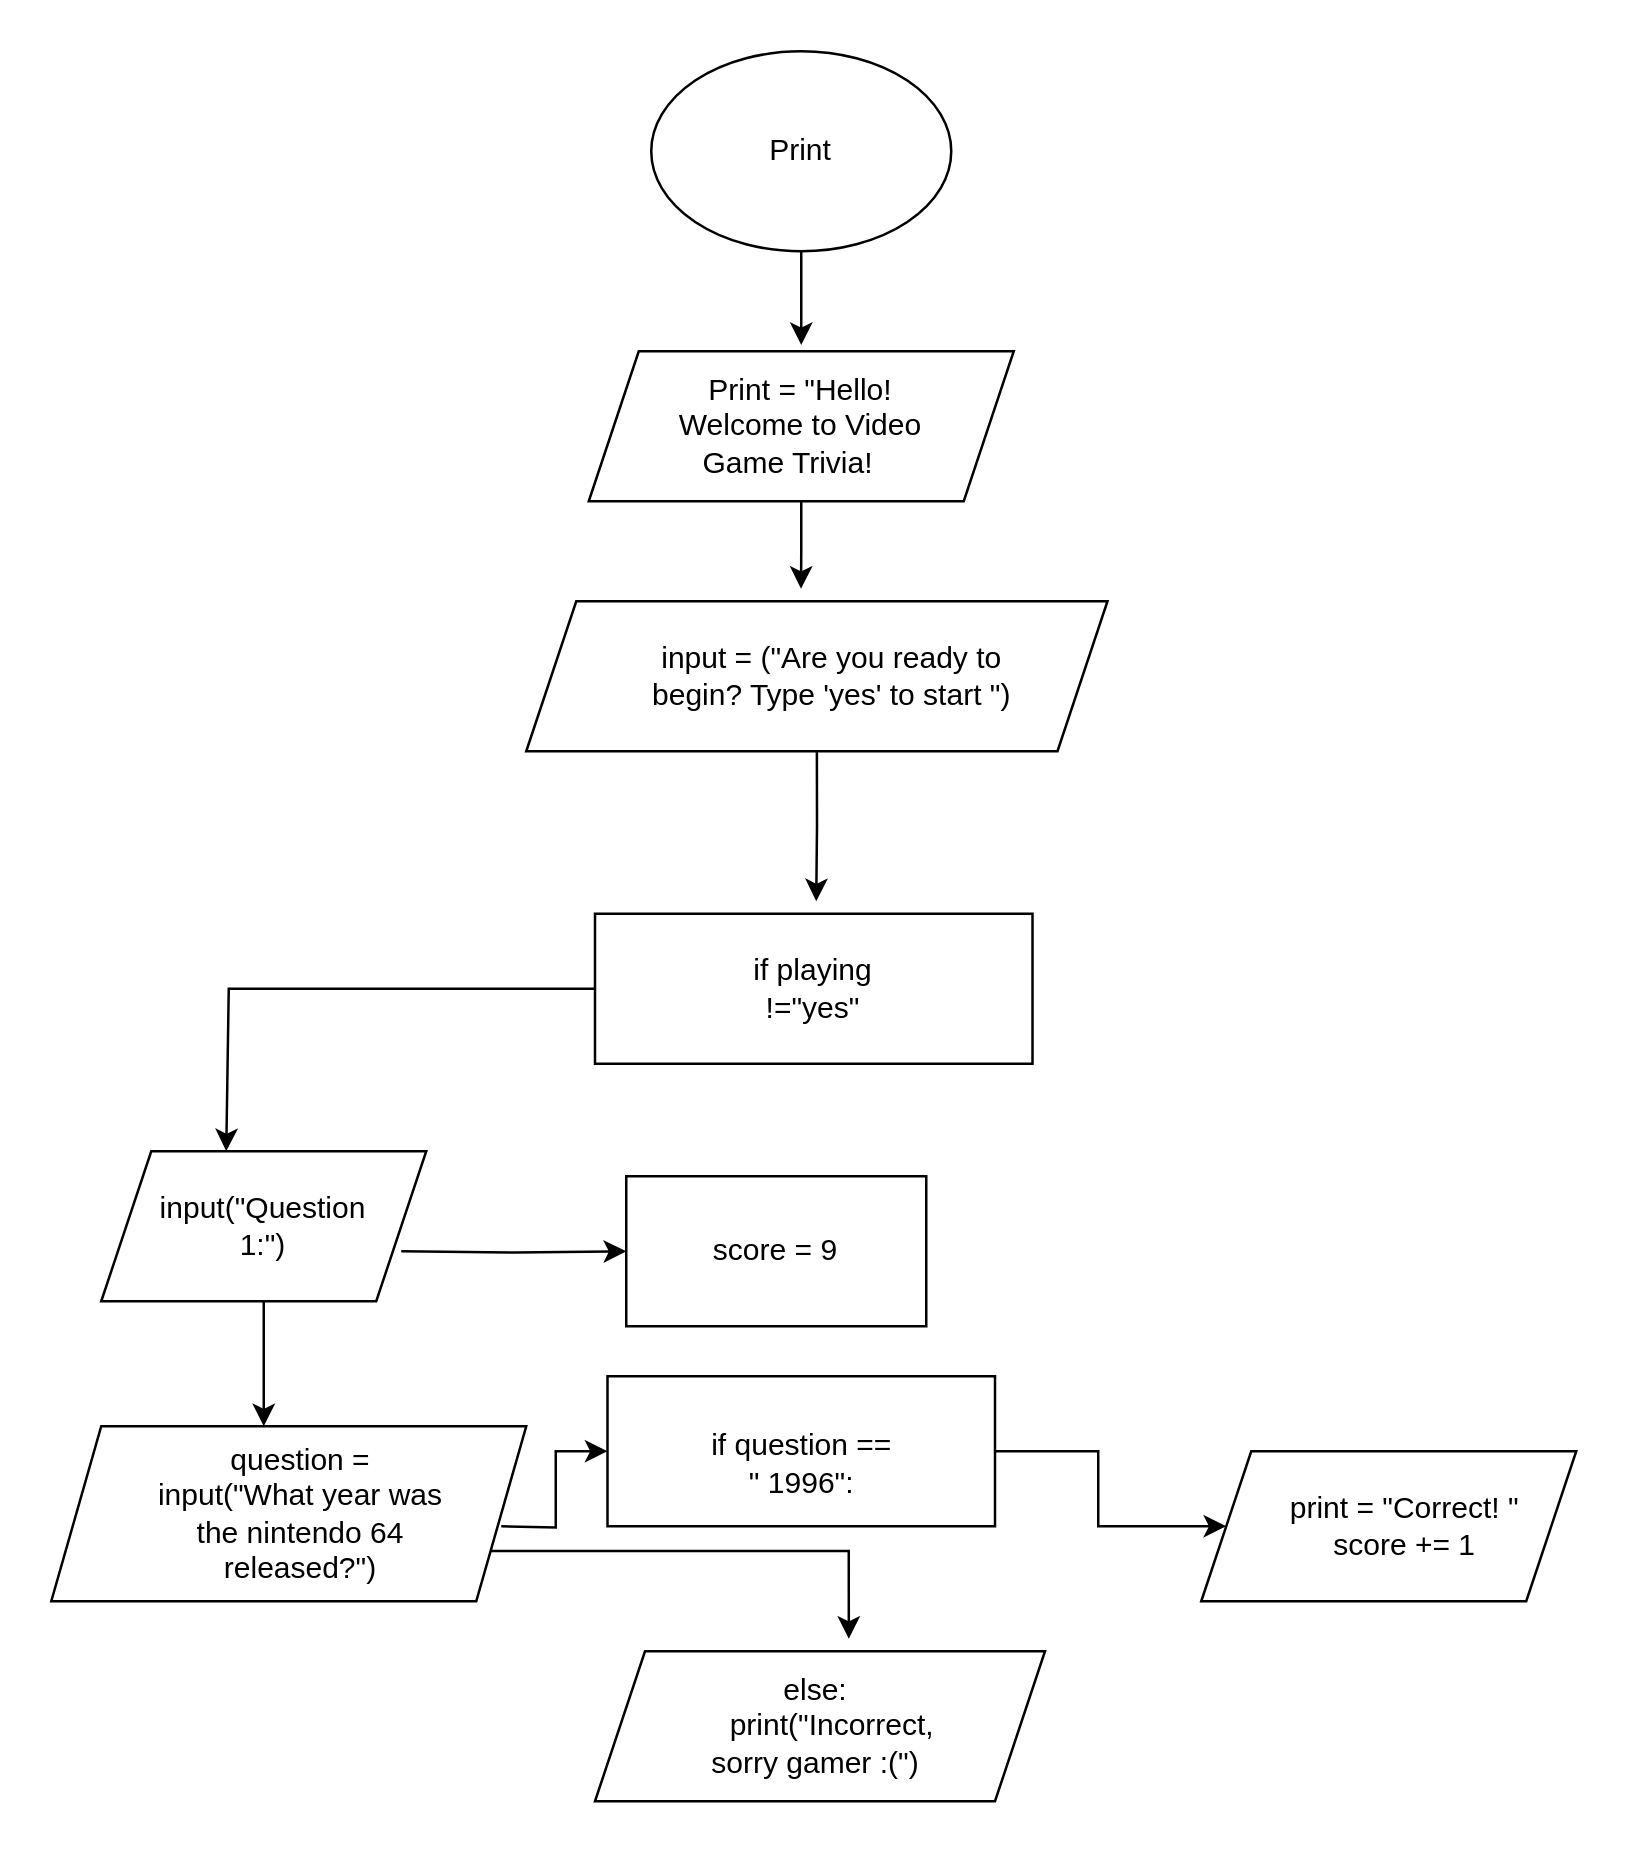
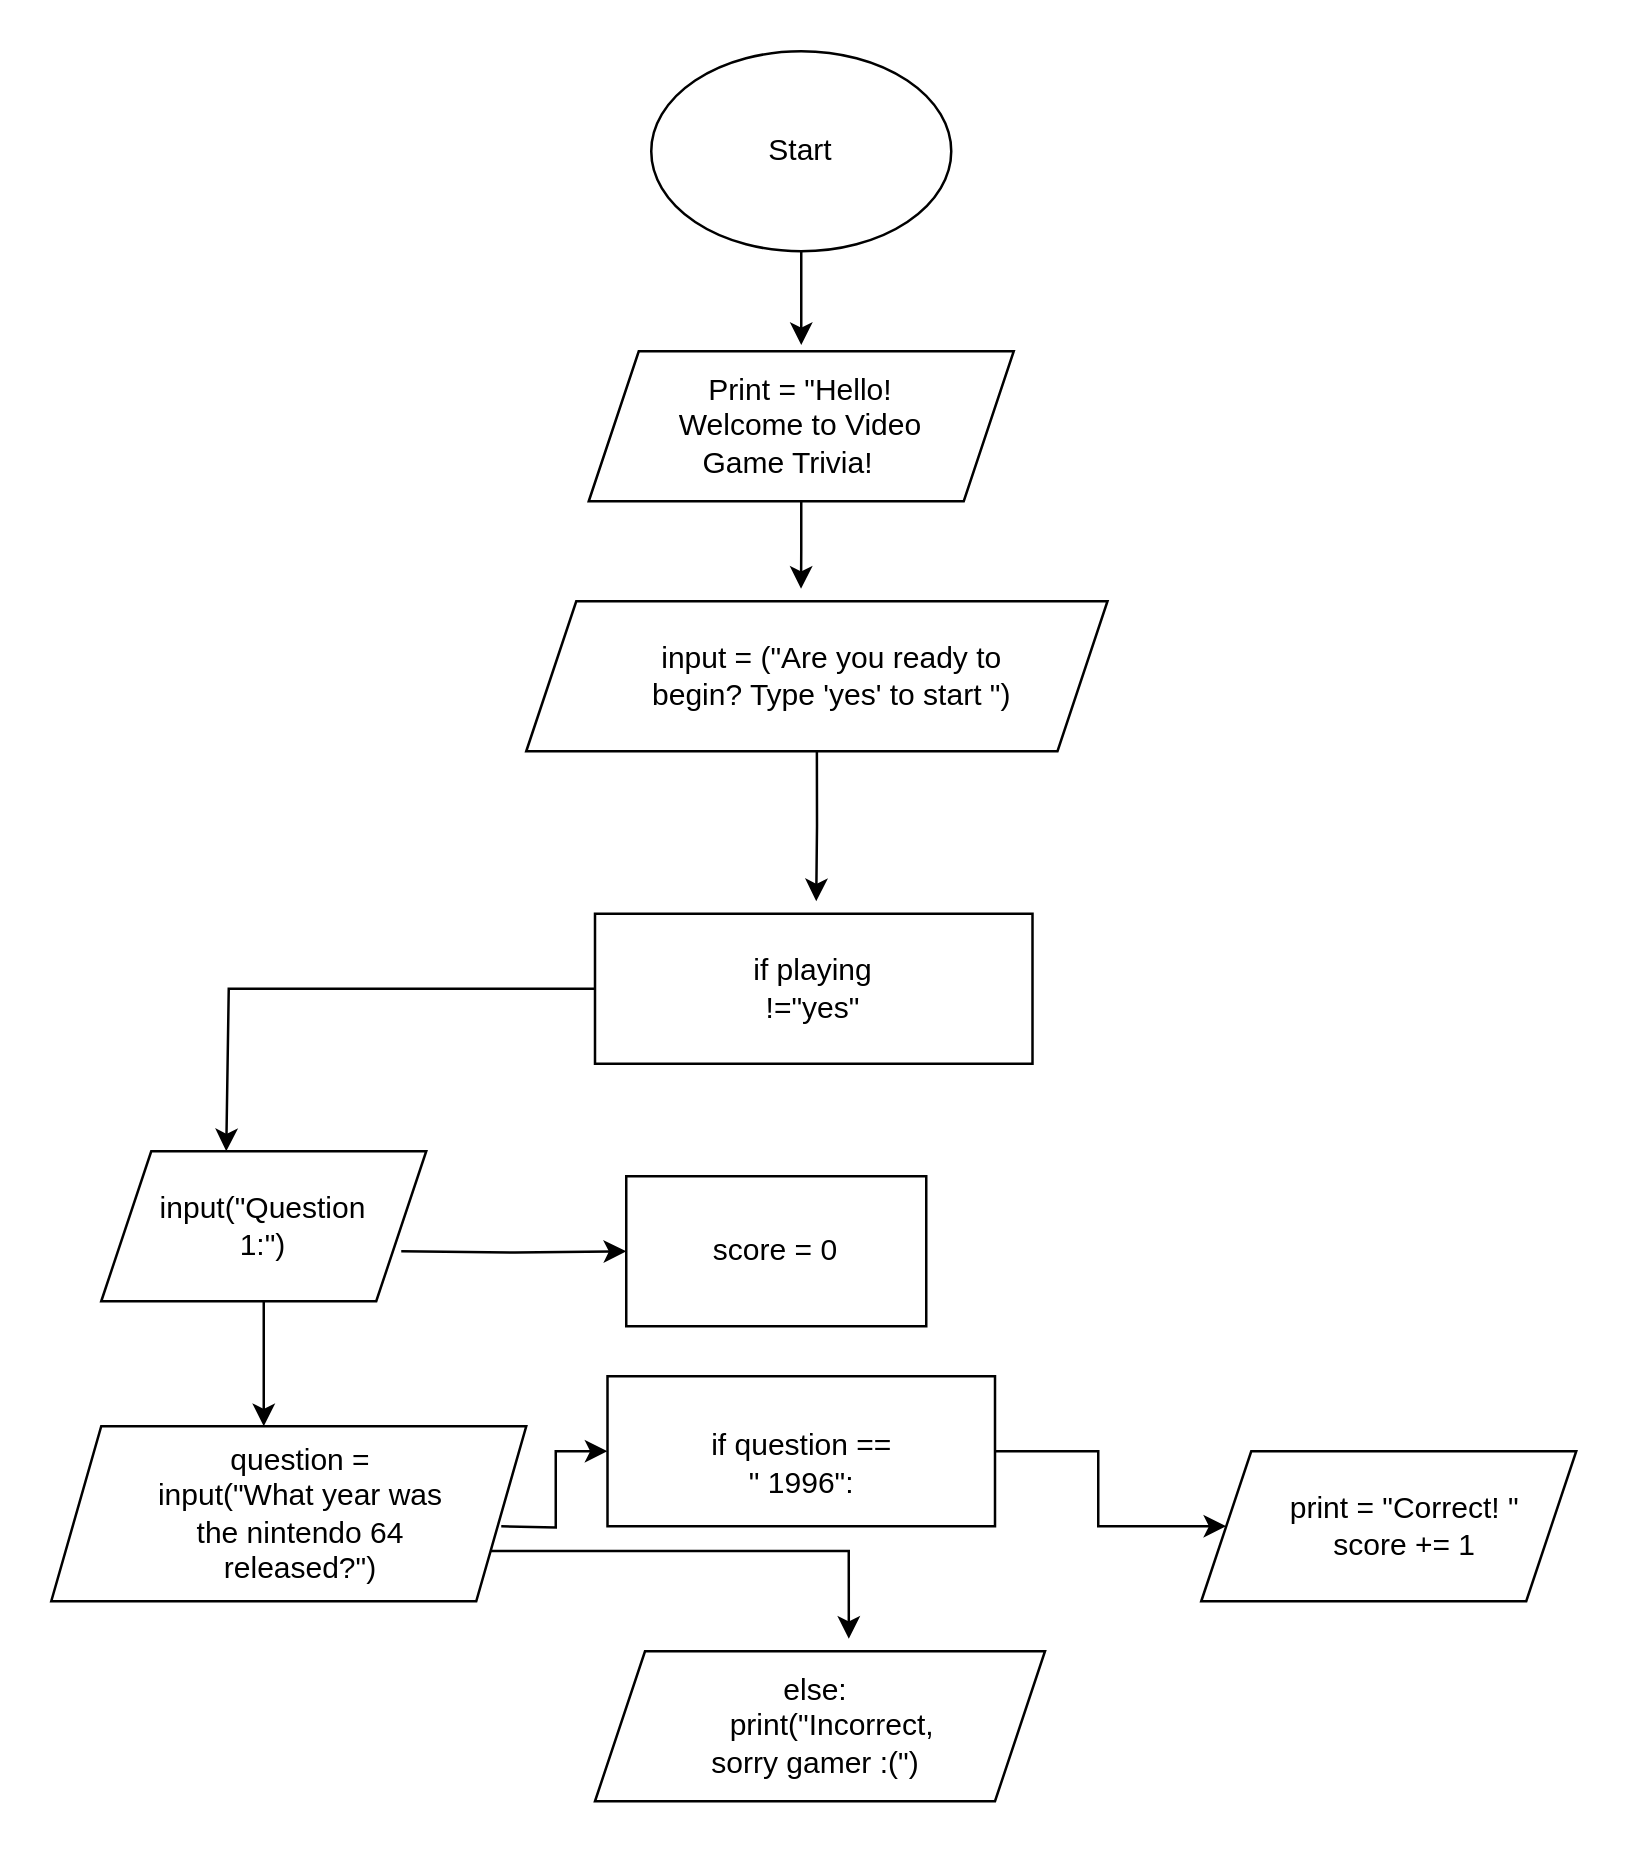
  <mxCell id="0" />
  <mxCell id="1" parent="0" />
  <mxCell id="2" style="edgeStyle=orthogonalEdgeStyle;rounded=0;orthogonalLoop=1;jettySize=auto;html=1;" edge="1" parent="1" source="3" target="6"><mxGeometry relative="1" as="geometry" /></mxCell>
  <mxCell id="3" value="" style="ellipse;whiteSpace=wrap;html=1;" vertex="1" parent="1"><mxGeometry x="260" y="20" width="120" height="80" as="geometry" /></mxCell>
- <mxCell id="4" value="Print" style="text;html=1;align=center;verticalAlign=middle;whiteSpace=wrap;rounded=0;" vertex="1" parent="1"><mxGeometry x="290" y="45" width="60" height="30" as="geometry" /></mxCell>
+ <mxCell id="4" value="Start" style="text;html=1;align=center;verticalAlign=middle;whiteSpace=wrap;rounded=0;" vertex="1" parent="1"><mxGeometry x="290" y="45" width="60" height="30" as="geometry" /></mxCell>
  <mxCell id="5" value="" style="shape=parallelogram;perimeter=parallelogramPerimeter;whiteSpace=wrap;html=1;fixedSize=1;" vertex="1" parent="1"><mxGeometry x="235" y="140" width="170" height="60" as="geometry" /></mxCell>
  <mxCell id="6" value="Print = &quot;Hello! Welcome to Video Game Trivia!&amp;nbsp; &amp;nbsp;" style="text;html=1;align=center;verticalAlign=middle;whiteSpace=wrap;rounded=0;" vertex="1" parent="1"><mxGeometry x="265" y="137.5" width="110" height="65" as="geometry" /></mxCell>
  <mxCell id="7" style="edgeStyle=orthogonalEdgeStyle;rounded=0;orthogonalLoop=1;jettySize=auto;html=1;entryX=0.526;entryY=-0.083;entryDx=0;entryDy=0;entryPerimeter=0;" edge="1" parent="1" source="5"><mxGeometry relative="1" as="geometry"><mxPoint x="319.91" y="235.02" as="targetPoint" /></mxGeometry></mxCell>
  <mxCell id="8" style="edgeStyle=orthogonalEdgeStyle;rounded=0;orthogonalLoop=1;jettySize=auto;html=1;" edge="1" parent="1" source="9"><mxGeometry relative="1" as="geometry"><mxPoint x="90" y="460" as="targetPoint" /><Array as="points"><mxPoint x="91" y="395" /></Array></mxGeometry></mxCell>
  <mxCell id="9" value="" style="rounded=0;whiteSpace=wrap;html=1;" vertex="1" parent="1"><mxGeometry x="237.5" y="365" width="175" height="60" as="geometry" /></mxCell>
  <mxCell id="10" value="if playing !=&quot;yes&quot;" style="text;html=1;align=center;verticalAlign=middle;whiteSpace=wrap;rounded=0;" vertex="1" parent="1"><mxGeometry x="295" y="380" width="60" height="30" as="geometry" /></mxCell>
  <mxCell id="11" style="edgeStyle=orthogonalEdgeStyle;rounded=0;orthogonalLoop=1;jettySize=auto;html=1;exitX=1;exitY=0.5;exitDx=0;exitDy=0;entryX=0;entryY=0.5;entryDx=0;entryDy=0;" edge="1" parent="1" target="12"><mxGeometry relative="1" as="geometry"><mxPoint x="160" y="500" as="sourcePoint" /></mxGeometry></mxCell>
  <mxCell id="12" value="" style="rounded=0;whiteSpace=wrap;html=1;" vertex="1" parent="1"><mxGeometry x="250" y="470" width="120" height="60" as="geometry" /></mxCell>
- <mxCell id="13" value="score = 9" style="text;html=1;align=center;verticalAlign=middle;whiteSpace=wrap;rounded=0;" vertex="1" parent="1"><mxGeometry x="280" y="485" width="60" height="30" as="geometry" /></mxCell>
+ <mxCell id="13" value="score = 0" style="text;html=1;align=center;verticalAlign=middle;whiteSpace=wrap;rounded=0;" vertex="1" parent="1"><mxGeometry x="280" y="485" width="60" height="30" as="geometry" /></mxCell>
  <mxCell id="14" style="edgeStyle=orthogonalEdgeStyle;rounded=0;orthogonalLoop=1;jettySize=auto;html=1;entryX=0;entryY=0.5;entryDx=0;entryDy=0;" edge="1" parent="1" target="16"><mxGeometry relative="1" as="geometry"><mxPoint x="200" y="610" as="sourcePoint" /></mxGeometry></mxCell>
  <mxCell id="15" style="edgeStyle=orthogonalEdgeStyle;rounded=0;orthogonalLoop=1;jettySize=auto;html=1;" edge="1" parent="1" source="16" target="26"><mxGeometry relative="1" as="geometry"><mxPoint x="460" y="610" as="targetPoint" /></mxGeometry></mxCell>
  <mxCell id="16" value="" style="rounded=0;whiteSpace=wrap;html=1;" vertex="1" parent="1"><mxGeometry x="242.5" y="550" width="155" height="60" as="geometry" /></mxCell>
  <mxCell id="17" value="if question == &quot; 1996&quot;:" style="text;html=1;align=center;verticalAlign=middle;whiteSpace=wrap;rounded=0;" vertex="1" parent="1"><mxGeometry x="282.5" y="570" width="75" height="30" as="geometry" /></mxCell>
  <mxCell id="18" style="edgeStyle=orthogonalEdgeStyle;rounded=0;orthogonalLoop=1;jettySize=auto;html=1;exitX=0.5;exitY=1;exitDx=0;exitDy=0;entryX=0.5;entryY=0;entryDx=0;entryDy=0;" edge="1" parent="1" source="19"><mxGeometry relative="1" as="geometry"><mxPoint x="105" y="570" as="targetPoint" /></mxGeometry></mxCell>
  <mxCell id="19" value="" style="shape=parallelogram;perimeter=parallelogramPerimeter;whiteSpace=wrap;html=1;fixedSize=1;" vertex="1" parent="1"><mxGeometry x="40" y="460" width="130" height="60" as="geometry" /></mxCell>
  <mxCell id="20" value="input(&quot;Question 1:&quot;)" style="text;html=1;align=center;verticalAlign=middle;whiteSpace=wrap;rounded=0;" vertex="1" parent="1"><mxGeometry x="75" y="475" width="60" height="30" as="geometry" /></mxCell>
  <mxCell id="21" value="" style="shape=parallelogram;perimeter=parallelogramPerimeter;whiteSpace=wrap;html=1;fixedSize=1;" vertex="1" parent="1"><mxGeometry x="20" y="570" width="190" height="70" as="geometry" /></mxCell>
  <mxCell id="22" value="question = input(&quot;What year was the nintendo 64 released?&quot;)" style="text;html=1;align=center;verticalAlign=middle;whiteSpace=wrap;rounded=0;" vertex="1" parent="1"><mxGeometry x="60" y="590" width="120" height="30" as="geometry" /></mxCell>
  <mxCell id="23" style="edgeStyle=orthogonalEdgeStyle;rounded=0;orthogonalLoop=1;jettySize=auto;html=1;exitX=0.5;exitY=1;exitDx=0;exitDy=0;" edge="1" parent="1" source="24"><mxGeometry relative="1" as="geometry"><mxPoint x="326" y="360" as="targetPoint" /></mxGeometry></mxCell>
  <mxCell id="24" value="" style="shape=parallelogram;perimeter=parallelogramPerimeter;whiteSpace=wrap;html=1;fixedSize=1;" vertex="1" parent="1"><mxGeometry x="210" y="240" width="232.5" height="60" as="geometry" /></mxCell>
  <mxCell id="25" value="input = (&quot;Are you ready to begin? Type 'yes' to start &quot;)" style="text;html=1;align=center;verticalAlign=middle;whiteSpace=wrap;rounded=0;" vertex="1" parent="1"><mxGeometry x="256.25" y="255" width="152.5" height="30" as="geometry" /></mxCell>
  <mxCell id="26" value="" style="shape=parallelogram;perimeter=parallelogramPerimeter;whiteSpace=wrap;html=1;fixedSize=1;" vertex="1" parent="1"><mxGeometry x="480" y="580" width="150" height="60" as="geometry" /></mxCell>
  <mxCell id="27" value="&lt;div&gt;&amp;nbsp; &amp;nbsp; print = &quot;Correct! &quot;&lt;/div&gt;&lt;div&gt;&amp;nbsp; &amp;nbsp; score += 1&lt;/div&gt;" style="text;html=1;align=center;verticalAlign=middle;whiteSpace=wrap;rounded=0;" vertex="1" parent="1"><mxGeometry x="495" y="595" width="120" height="30" as="geometry" /></mxCell>
  <mxCell id="28" value="" style="shape=parallelogram;perimeter=parallelogramPerimeter;whiteSpace=wrap;html=1;fixedSize=1;" vertex="1" parent="1"><mxGeometry x="237.5" y="660" width="180" height="60" as="geometry" /></mxCell>
  <mxCell id="29" value="&lt;div&gt;else:&lt;/div&gt;&lt;div&gt;&amp;nbsp; &amp;nbsp; print(&quot;Incorrect, sorry gamer :(&quot;)&lt;/div&gt;" style="text;html=1;align=center;verticalAlign=middle;whiteSpace=wrap;rounded=0;" vertex="1" parent="1"><mxGeometry x="266.25" y="675" width="120" height="30" as="geometry" /></mxCell>
  <mxCell id="30" style="edgeStyle=orthogonalEdgeStyle;rounded=0;orthogonalLoop=1;jettySize=auto;html=1;exitX=1;exitY=0.75;exitDx=0;exitDy=0;entryX=0.564;entryY=-0.083;entryDx=0;entryDy=0;entryPerimeter=0;" edge="1" parent="1" source="21" target="28"><mxGeometry relative="1" as="geometry" /></mxCell>
